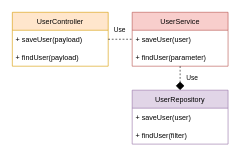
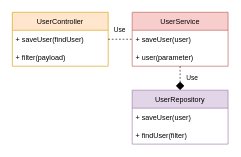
  <mxCell id="0" />
  <mxCell id="1" parent="0" />
  <mxCell id="2" value="UserController" style="swimlane;fontStyle=0;childLayout=stackLayout;horizontal=1;startSize=30;horizontalStack=0;resizeParent=1;resizeParentMax=0;resizeLast=0;collapsible=1;marginBottom=0;fillColor=#ffe6cc;strokeColor=#d79b00;" parent="1" vertex="1"><mxGeometry x="20" y="20" width="160" height="90" as="geometry"><mxRectangle x="210" y="30" width="120" height="30" as="alternateBounds" /></mxGeometry></mxCell>
- <mxCell id="3" value="+ saveUser(payload)" style="text;strokeColor=none;fillColor=none;align=left;verticalAlign=middle;spacingLeft=4;spacingRight=4;overflow=hidden;points=[[0,0.5],[1,0.5]];portConstraint=eastwest;rotatable=0;" parent="2" vertex="1"><mxGeometry y="30" width="160" height="30" as="geometry" /></mxCell>
- <mxCell id="4" value="+ findUser(payload)" style="text;strokeColor=none;fillColor=none;align=left;verticalAlign=middle;spacingLeft=4;spacingRight=4;overflow=hidden;points=[[0,0.5],[1,0.5]];portConstraint=eastwest;rotatable=0;" parent="2" vertex="1"><mxGeometry y="60" width="160" height="30" as="geometry" /></mxCell>
+ <mxCell id="3" value="+ saveUser(findUser)" style="text;strokeColor=none;fillColor=none;align=left;verticalAlign=middle;spacingLeft=4;spacingRight=4;overflow=hidden;points=[[0,0.5],[1,0.5]];portConstraint=eastwest;rotatable=0;" parent="2" vertex="1"><mxGeometry y="30" width="160" height="30" as="geometry" /></mxCell>
+ <mxCell id="4" value="+ filter(payload)" style="text;strokeColor=none;fillColor=none;align=left;verticalAlign=middle;spacingLeft=4;spacingRight=4;overflow=hidden;points=[[0,0.5],[1,0.5]];portConstraint=eastwest;rotatable=0;" parent="2" vertex="1"><mxGeometry y="60" width="160" height="30" as="geometry" /></mxCell>
  <mxCell id="5" value="UserService" style="swimlane;fontStyle=0;childLayout=stackLayout;horizontal=1;startSize=30;horizontalStack=0;resizeParent=1;resizeParentMax=0;resizeLast=0;collapsible=1;marginBottom=0;fillColor=#f8cecc;strokeColor=#b85450;" parent="1" vertex="1"><mxGeometry x="220" y="20" width="160" height="90" as="geometry"><mxRectangle x="400" y="30" width="110" height="30" as="alternateBounds" /></mxGeometry></mxCell>
  <mxCell id="6" value="+ saveUser(user)" style="text;strokeColor=none;fillColor=none;align=left;verticalAlign=middle;spacingLeft=4;spacingRight=4;overflow=hidden;points=[[0,0.5],[1,0.5]];portConstraint=eastwest;rotatable=0;" parent="5" vertex="1"><mxGeometry y="30" width="160" height="30" as="geometry" /></mxCell>
- <mxCell id="7" value="+ findUser(parameter)" style="text;strokeColor=none;fillColor=none;align=left;verticalAlign=middle;spacingLeft=4;spacingRight=4;overflow=hidden;points=[[0,0.5],[1,0.5]];portConstraint=eastwest;rotatable=0;" parent="5" vertex="1"><mxGeometry y="60" width="160" height="30" as="geometry" /></mxCell>
+ <mxCell id="7" value="+ user(parameter)" style="text;strokeColor=none;fillColor=none;align=left;verticalAlign=middle;spacingLeft=4;spacingRight=4;overflow=hidden;points=[[0,0.5],[1,0.5]];portConstraint=eastwest;rotatable=0;" parent="5" vertex="1"><mxGeometry y="60" width="160" height="30" as="geometry" /></mxCell>
  <mxCell id="8" value="Use" style="endArrow=none;endSize=12;dashed=1;html=1;rounded=0;edgeStyle=orthogonalEdgeStyle;exitX=1;exitY=0.5;exitDx=0;exitDy=0;entryX=0;entryY=0.5;entryDx=0;entryDy=0;" parent="1" source="2" target="5" edge="1"><mxGeometry x="-0.05" y="16" width="160" relative="1" as="geometry"><mxPoint x="90" y="140" as="sourcePoint" /><mxPoint x="100" y="190" as="targetPoint" /><Array as="points" /><mxPoint as="offset" /></mxGeometry></mxCell>
  <mxCell id="9" value="Use" style="endArrow=diamond;endSize=12;dashed=1;html=1;rounded=0;edgeStyle=orthogonalEdgeStyle;entryX=0.5;entryY=0;entryDx=0;entryDy=0;exitX=0.5;exitY=1;exitDx=0;exitDy=0;" parent="1" source="5" target="10" edge="1"><mxGeometry y="20" width="160" relative="1" as="geometry"><mxPoint x="210" y="255" as="sourcePoint" /><mxPoint x="240.16" y="254.842" as="targetPoint" /><mxPoint as="offset" /></mxGeometry></mxCell>
  <mxCell id="10" value="UserRepository" style="swimlane;fontStyle=0;childLayout=stackLayout;horizontal=1;startSize=30;horizontalStack=0;resizeParent=1;resizeParentMax=0;resizeLast=0;collapsible=1;marginBottom=0;fillColor=#e1d5e7;strokeColor=#9673a6;" parent="1" vertex="1"><mxGeometry x="220" y="150" width="160" height="90" as="geometry"><mxRectangle x="210" y="290" width="110" height="30" as="alternateBounds" /></mxGeometry></mxCell>
  <mxCell id="11" value="+ saveUser(user)" style="text;strokeColor=none;fillColor=none;align=left;verticalAlign=middle;spacingLeft=4;spacingRight=4;overflow=hidden;points=[[0,0.5],[1,0.5]];portConstraint=eastwest;rotatable=0;" parent="10" vertex="1"><mxGeometry y="30" width="160" height="30" as="geometry" /></mxCell>
  <mxCell id="12" value="+ findUser(filter)" style="text;strokeColor=none;fillColor=none;align=left;verticalAlign=middle;spacingLeft=4;spacingRight=4;overflow=hidden;points=[[0,0.5],[1,0.5]];portConstraint=eastwest;rotatable=0;" parent="10" vertex="1"><mxGeometry y="60" width="160" height="30" as="geometry" /></mxCell>
